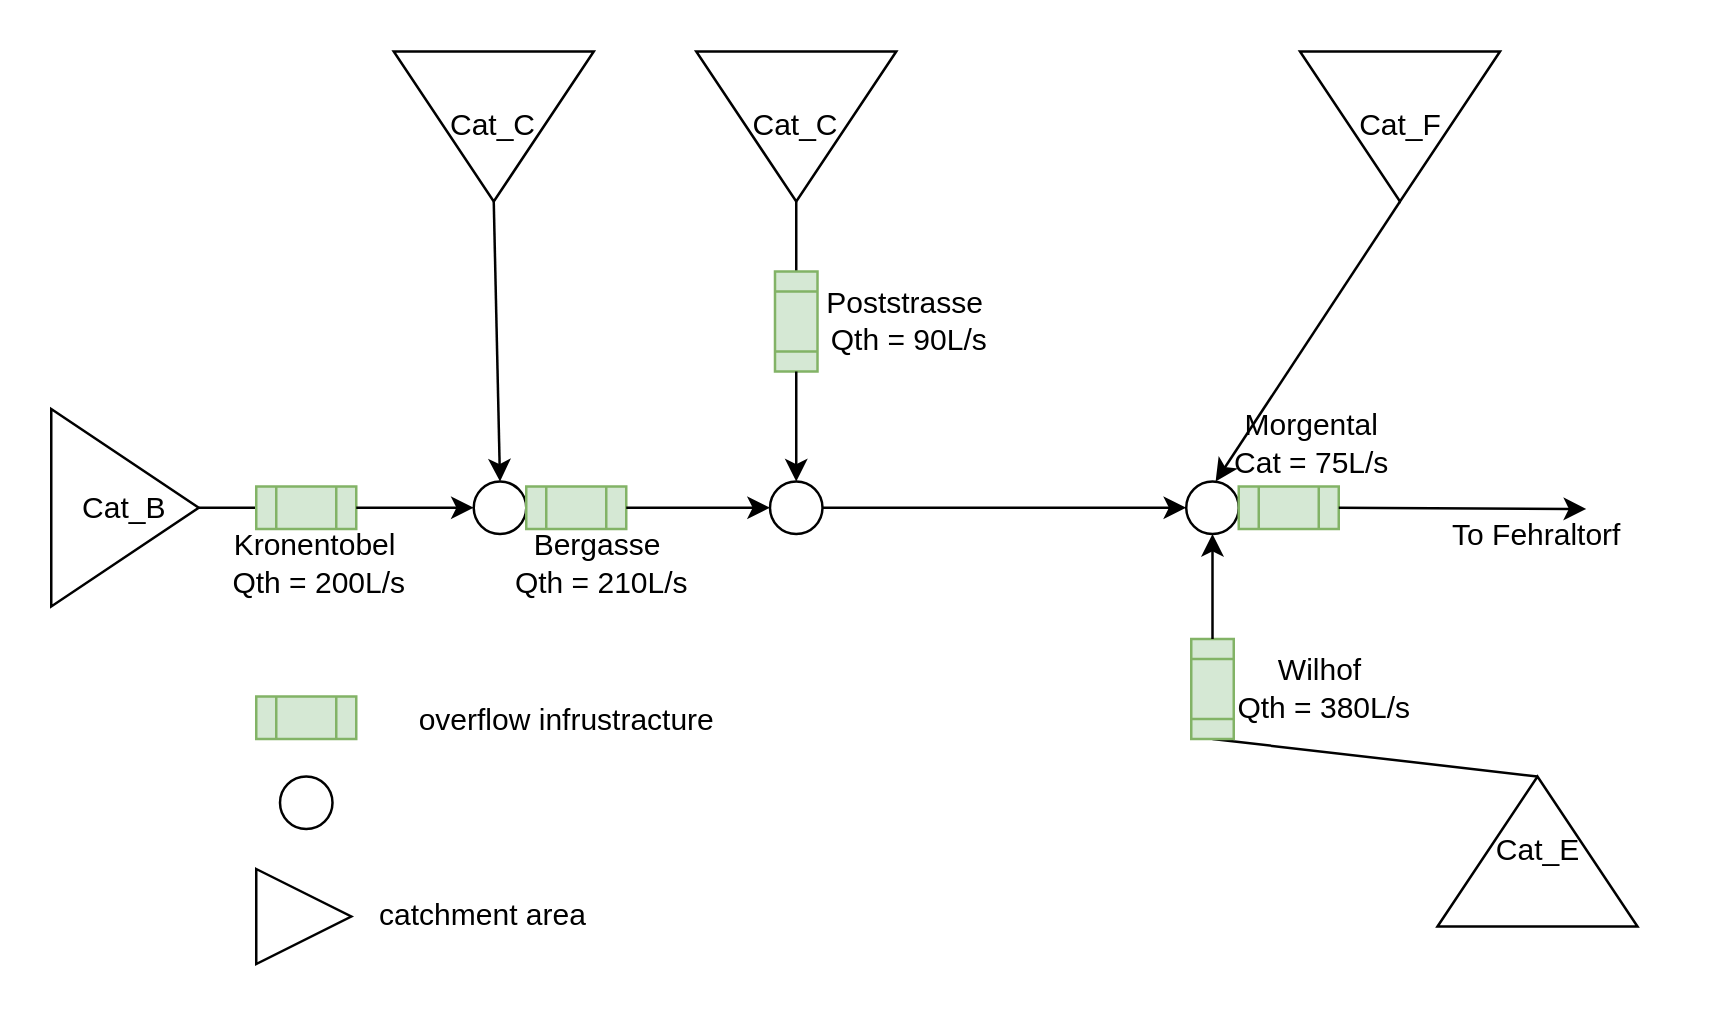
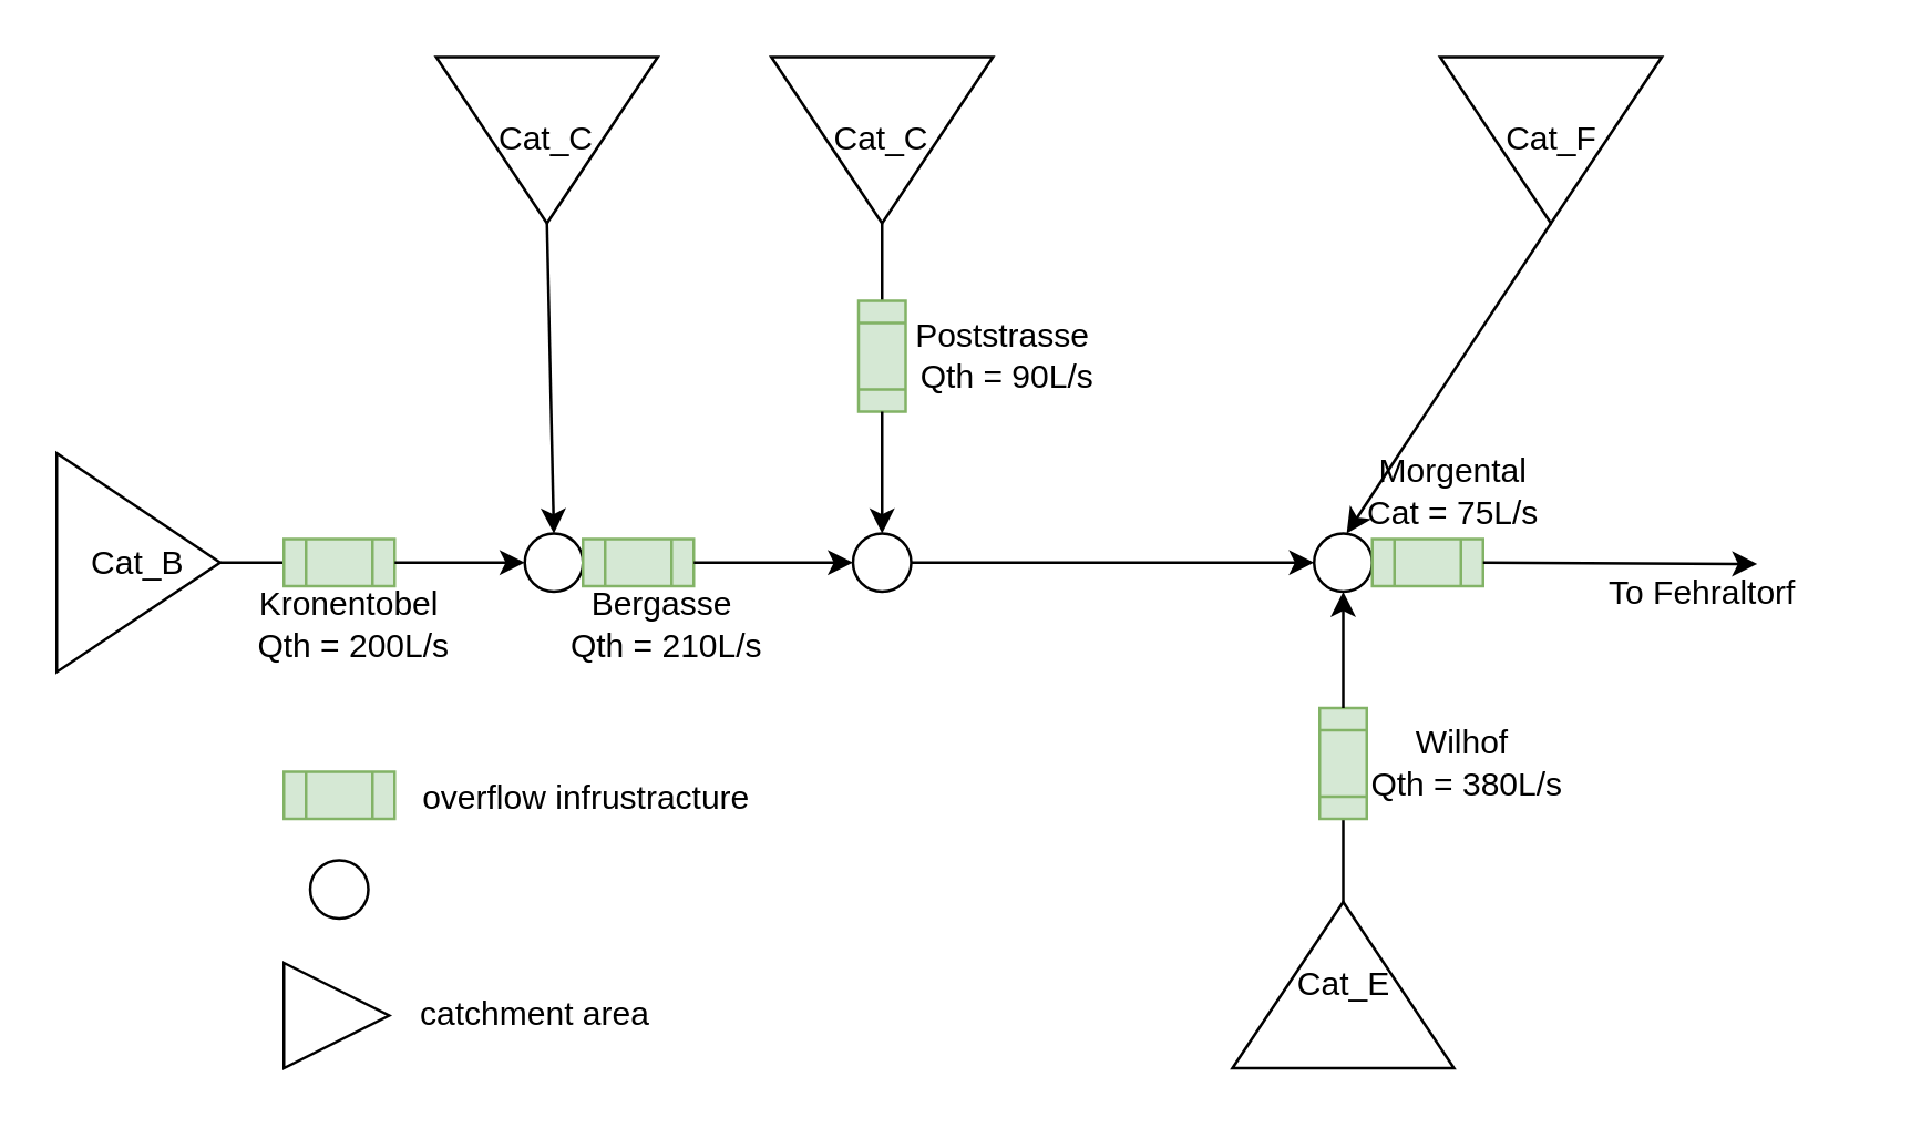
  <mxCell id="0" />
  <mxCell id="1" parent="0" />
  <mxCell id="2" value="Cat_B" style="triangle;whiteSpace=wrap;html=1;" vertex="1" parent="1"><mxGeometry x="20" y="163" width="59" height="79" as="geometry" /></mxCell>
  <mxCell id="3" value="" style="endArrow=none;html=1;entryX=0;entryY=0.5;entryDx=0;entryDy=0;exitX=1;exitY=0.5;exitDx=0;exitDy=0;" edge="1" parent="1" source="2"><mxGeometry width="50" height="50" relative="1" as="geometry"><mxPoint x="3" y="320.5" as="sourcePoint" /><mxPoint x="106" y="202.5" as="targetPoint" /></mxGeometry></mxCell>
  <mxCell id="4" value="Cat_C" style="triangle;whiteSpace=wrap;html=1;direction=south;" vertex="1" parent="1"><mxGeometry x="157" y="20" width="80" height="60" as="geometry" /></mxCell>
  <mxCell id="5" value="Cat_C" style="triangle;whiteSpace=wrap;html=1;direction=south;" vertex="1" parent="1"><mxGeometry x="278" y="20" width="80" height="60" as="geometry" /></mxCell>
  <mxCell id="6" value="Cat_F" style="triangle;whiteSpace=wrap;html=1;direction=south;" vertex="1" parent="1"><mxGeometry x="519.5" y="20" width="80" height="60" as="geometry" /></mxCell>
- <mxCell id="7" value="Cat_E" style="triangle;whiteSpace=wrap;html=1;direction=north;" vertex="1" parent="1"><mxGeometry x="574.5" y="310" width="80" height="60" as="geometry" /></mxCell>
+ <mxCell id="7" value="Cat_E" style="triangle;whiteSpace=wrap;html=1;direction=north;" vertex="1" parent="1"><mxGeometry x="444.5" y="325" width="80" height="60" as="geometry" /></mxCell>
  <mxCell id="8" value="" style="ellipse;whiteSpace=wrap;html=1;aspect=fixed;" vertex="1" parent="1"><mxGeometry x="189" y="192" width="21" height="21" as="geometry" /></mxCell>
  <mxCell id="9" value="" style="ellipse;whiteSpace=wrap;html=1;aspect=fixed;" vertex="1" parent="1"><mxGeometry x="474" y="192" width="21" height="21" as="geometry" /></mxCell>
  <mxCell id="10" value="" style="endArrow=none;html=1;entryX=1;entryY=0.5;entryDx=0;entryDy=0;exitX=0.5;exitY=0;exitDx=0;exitDy=0;" edge="1" parent="1" target="5"><mxGeometry width="50" height="50" relative="1" as="geometry"><mxPoint x="318" y="117" as="sourcePoint" /><mxPoint x="207" y="90" as="targetPoint" /></mxGeometry></mxCell>
  <mxCell id="11" value="" style="shape=process;whiteSpace=wrap;html=1;backgroundOutline=1;direction=south;size=0.206;fillColor=#d5e8d4;strokeColor=#82b366;" vertex="1" parent="1"><mxGeometry x="309.5" y="108" width="17" height="40" as="geometry" /></mxCell>
  <mxCell id="12" value="" style="shape=process;whiteSpace=wrap;html=1;backgroundOutline=1;direction=west;size=0.206;fillColor=#d5e8d4;strokeColor=#82b366;" vertex="1" parent="1"><mxGeometry x="102" y="194" width="40" height="17" as="geometry" /></mxCell>
  <mxCell id="13" value="" style="shape=process;whiteSpace=wrap;html=1;backgroundOutline=1;direction=west;size=0.206;fillColor=#d5e8d4;strokeColor=#82b366;" vertex="1" parent="1"><mxGeometry x="210" y="194" width="40" height="17" as="geometry" /></mxCell>
  <mxCell id="14" value="" style="ellipse;whiteSpace=wrap;html=1;aspect=fixed;" vertex="1" parent="1"><mxGeometry x="307.5" y="192" width="21" height="21" as="geometry" /></mxCell>
  <mxCell id="15" value="" style="endArrow=none;html=1;entryX=1;entryY=0.5;entryDx=0;entryDy=0;exitX=1;exitY=0.5;exitDx=0;exitDy=0;" edge="1" parent="1" source="7" target="16"><mxGeometry width="50" height="50" relative="1" as="geometry"><mxPoint x="368" y="357" as="sourcePoint" /><mxPoint x="418" y="307" as="targetPoint" /></mxGeometry></mxCell>
  <mxCell id="16" value="" style="shape=process;whiteSpace=wrap;html=1;backgroundOutline=1;direction=south;size=0.206;fillColor=#d5e8d4;strokeColor=#82b366;" vertex="1" parent="1"><mxGeometry x="476" y="255" width="17" height="40" as="geometry" /></mxCell>
  <mxCell id="17" value="" style="shape=process;whiteSpace=wrap;html=1;backgroundOutline=1;direction=west;size=0.206;fillColor=#d5e8d4;strokeColor=#82b366;" vertex="1" parent="1"><mxGeometry x="495" y="194" width="40" height="17" as="geometry" /></mxCell>
  <mxCell id="18" value="To Fehraltorf" style="text;html=1;strokeColor=none;fillColor=none;align=center;verticalAlign=middle;whiteSpace=wrap;rounded=0;" vertex="1" parent="1"><mxGeometry x="561" y="204" width="107" height="20" as="geometry" /></mxCell>
  <mxCell id="19" value="" style="endArrow=classic;html=1;exitX=0;exitY=0.5;exitDx=0;exitDy=0;" edge="1" parent="1" source="17"><mxGeometry width="50" height="50" relative="1" as="geometry"><mxPoint x="20" y="456" as="sourcePoint" /><mxPoint x="634" y="203" as="targetPoint" /></mxGeometry></mxCell>
  <mxCell id="20" value="" style="endArrow=classic;html=1;entryX=0;entryY=0.5;entryDx=0;entryDy=0;exitX=0;exitY=0.5;exitDx=0;exitDy=0;" edge="1" parent="1" source="12" target="8"><mxGeometry width="50" height="50" relative="1" as="geometry"><mxPoint x="20" y="456" as="sourcePoint" /><mxPoint x="70" y="406" as="targetPoint" /></mxGeometry></mxCell>
  <mxCell id="21" value="" style="endArrow=classic;html=1;exitX=1;exitY=0.5;exitDx=0;exitDy=0;entryX=0.5;entryY=0;entryDx=0;entryDy=0;" edge="1" parent="1" source="4" target="8"><mxGeometry width="50" height="50" relative="1" as="geometry"><mxPoint x="153" y="242" as="sourcePoint" /><mxPoint x="197" y="192" as="targetPoint" /></mxGeometry></mxCell>
  <mxCell id="22" value="" style="endArrow=classic;html=1;entryX=0;entryY=0.5;entryDx=0;entryDy=0;exitX=0;exitY=0.5;exitDx=0;exitDy=0;" edge="1" parent="1" source="13" target="14"><mxGeometry width="50" height="50" relative="1" as="geometry"><mxPoint x="20" y="456" as="sourcePoint" /><mxPoint x="70" y="406" as="targetPoint" /></mxGeometry></mxCell>
  <mxCell id="23" value="" style="endArrow=classic;html=1;entryX=0.5;entryY=0;entryDx=0;entryDy=0;exitX=1;exitY=0.5;exitDx=0;exitDy=0;" edge="1" parent="1" source="11" target="14"><mxGeometry width="50" height="50" relative="1" as="geometry"><mxPoint x="20" y="456" as="sourcePoint" /><mxPoint x="70" y="406" as="targetPoint" /></mxGeometry></mxCell>
  <mxCell id="24" value="" style="endArrow=classic;html=1;entryX=0;entryY=0.5;entryDx=0;entryDy=0;exitX=1;exitY=0.5;exitDx=0;exitDy=0;" edge="1" parent="1" source="14" target="9"><mxGeometry width="50" height="50" relative="1" as="geometry"><mxPoint x="20" y="456" as="sourcePoint" /><mxPoint x="70" y="406" as="targetPoint" /></mxGeometry></mxCell>
  <mxCell id="25" value="" style="endArrow=classic;html=1;entryX=0.5;entryY=0;entryDx=0;entryDy=0;exitX=1;exitY=0.5;exitDx=0;exitDy=0;" edge="1" parent="1" source="6"><mxGeometry width="50" height="50" relative="1" as="geometry"><mxPoint x="504" y="96" as="sourcePoint" /><mxPoint x="485.75" y="192" as="targetPoint" /></mxGeometry></mxCell>
  <mxCell id="26" value="" style="endArrow=classic;html=1;entryX=0.5;entryY=1;entryDx=0;entryDy=0;exitX=0;exitY=0.5;exitDx=0;exitDy=0;" edge="1" parent="1" source="16" target="9"><mxGeometry width="50" height="50" relative="1" as="geometry"><mxPoint x="20" y="456" as="sourcePoint" /><mxPoint x="70" y="406" as="targetPoint" /></mxGeometry></mxCell>
  <mxCell id="27" value="Morgental &lt;br&gt;Cat = 75L/s" style="text;html=1;strokeColor=none;fillColor=none;align=center;verticalAlign=middle;whiteSpace=wrap;rounded=0;" vertex="1" parent="1"><mxGeometry x="471" y="167" width="107" height="20" as="geometry" /></mxCell>
  <mxCell id="28" value="" style="shape=process;whiteSpace=wrap;html=1;backgroundOutline=1;direction=west;size=0.206;fillColor=#d5e8d4;strokeColor=#82b366;" vertex="1" parent="1"><mxGeometry x="102" y="278" width="40" height="17" as="geometry" /></mxCell>
- <mxCell id="29" value="overflow infrustracture" style="text;html=1;strokeColor=none;fillColor=none;align=center;verticalAlign=middle;whiteSpace=wrap;rounded=0;" vertex="1" parent="1"><mxGeometry x="158" y="278" width="137" height="20" as="geometry" /></mxCell>
+ <mxCell id="29" value="overflow infrustracture" style="text;html=1;strokeColor=none;fillColor=none;align=center;verticalAlign=middle;whiteSpace=wrap;rounded=0;" vertex="1" parent="1"><mxGeometry x="143" y="278" width="137" height="20" as="geometry" /></mxCell>
  <mxCell id="30" value="" style="ellipse;whiteSpace=wrap;html=1;aspect=fixed;" vertex="1" parent="1"><mxGeometry x="111.5" y="310" width="21" height="21" as="geometry" /></mxCell>
  <mxCell id="31" value="" style="triangle;whiteSpace=wrap;html=1;" vertex="1" parent="1"><mxGeometry x="102" y="347" width="38" height="38" as="geometry" /></mxCell>
  <mxCell id="32" value="catchment area" style="text;html=1;strokeColor=none;fillColor=none;align=center;verticalAlign=middle;whiteSpace=wrap;rounded=0;" vertex="1" parent="1"><mxGeometry x="132.5" y="356" width="120" height="20" as="geometry" /></mxCell>
  <mxCell id="33" value="Wilhof&amp;nbsp;&lt;br&gt;Qth = 380L/s" style="text;html=1;strokeColor=none;fillColor=none;align=center;verticalAlign=middle;whiteSpace=wrap;rounded=0;" vertex="1" parent="1"><mxGeometry x="476" y="265" width="107" height="20" as="geometry" /></mxCell>
  <mxCell id="34" value="Poststrasse&amp;nbsp;&lt;br&gt;Qth = 90L/s" style="text;html=1;strokeColor=none;fillColor=none;align=center;verticalAlign=middle;whiteSpace=wrap;rounded=0;" vertex="1" parent="1"><mxGeometry x="309.5" y="118" width="107" height="20" as="geometry" /></mxCell>
  <mxCell id="35" value="Bergasse&amp;nbsp;&lt;br&gt;Qth = 210L/s" style="text;html=1;strokeColor=none;fillColor=none;align=center;verticalAlign=middle;whiteSpace=wrap;rounded=0;" vertex="1" parent="1"><mxGeometry x="187" y="215" width="107" height="20" as="geometry" /></mxCell>
  <mxCell id="36" value="Kronentobel&amp;nbsp;&lt;br&gt;Qth = 200L/s" style="text;html=1;strokeColor=none;fillColor=none;align=center;verticalAlign=middle;whiteSpace=wrap;rounded=0;" vertex="1" parent="1"><mxGeometry x="74" y="215" width="107" height="20" as="geometry" /></mxCell>
